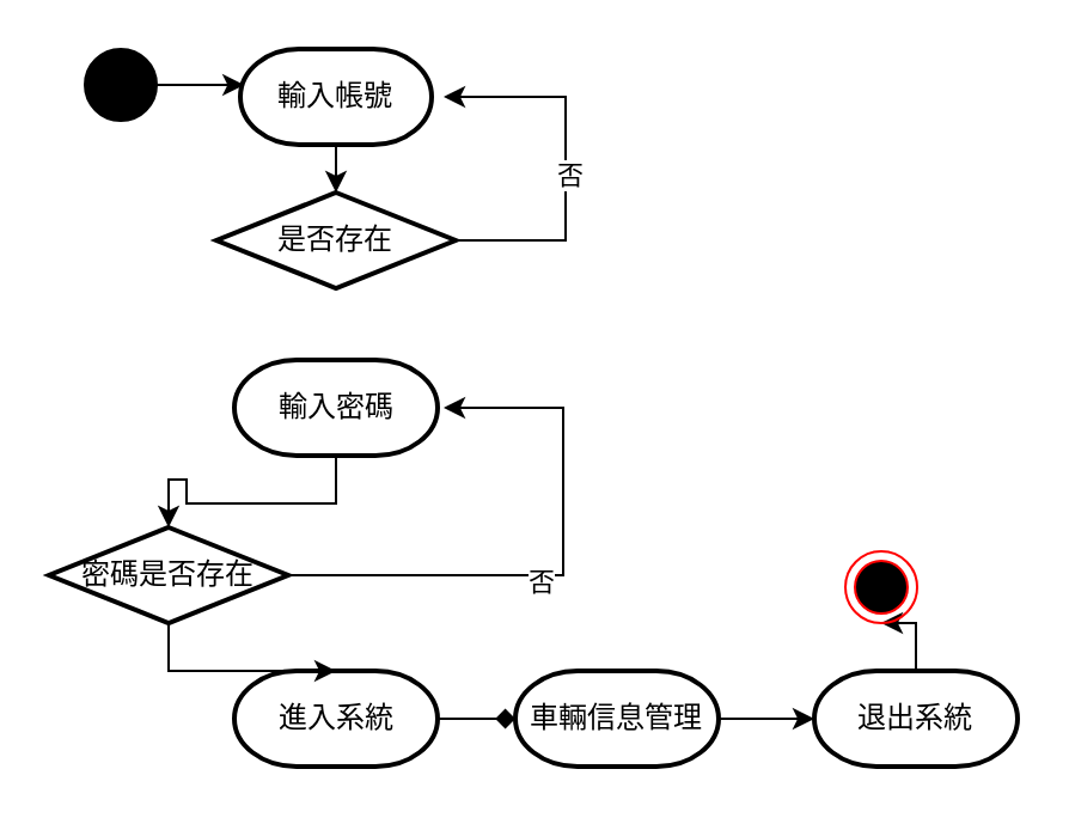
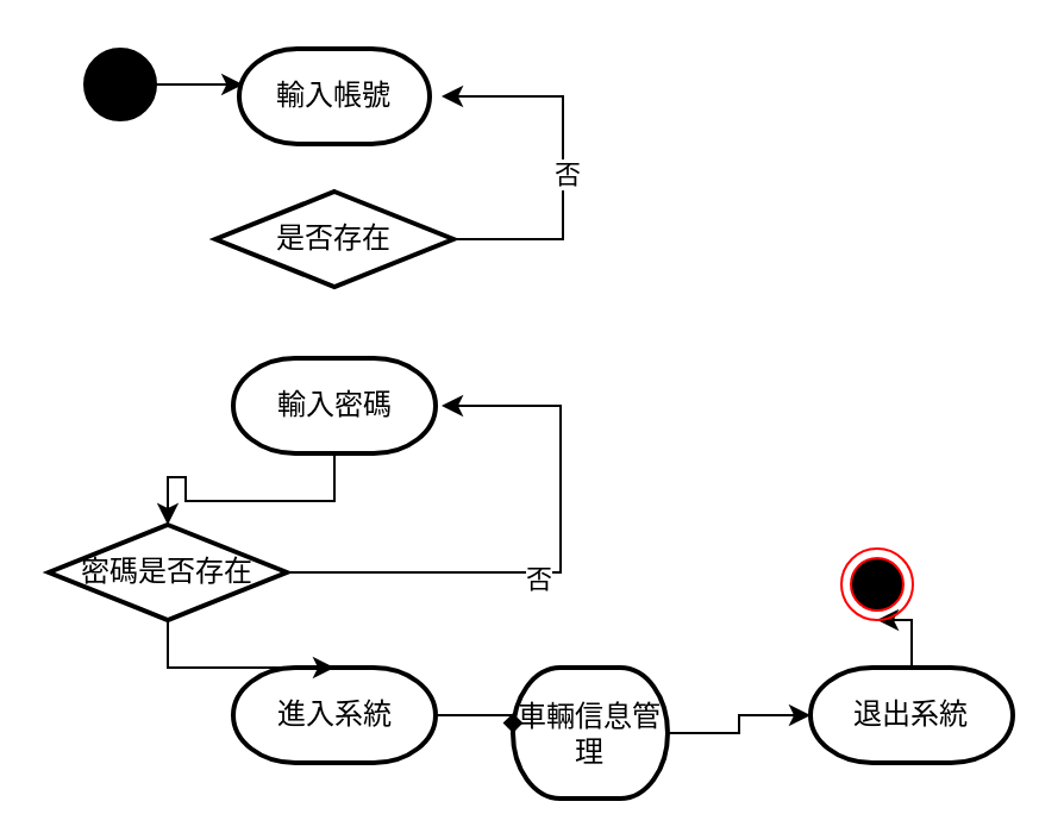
  <mxCell id="0" />
  <mxCell id="1" parent="0" />
  <mxCell id="2" value="" style="ellipse;whiteSpace=wrap;html=1;aspect=fixed;fillColor=#000000;" vertex="1" parent="1"><mxGeometry x="35" y="20" width="30" height="30" as="geometry" /></mxCell>
  <mxCell id="3" value="輸入帳號" style="strokeWidth=2;html=1;shape=mxgraph.flowchart.terminator;whiteSpace=wrap;" vertex="1" parent="1"><mxGeometry x="100" y="20" width="80" height="40" as="geometry" /></mxCell>
  <mxCell id="4" style="edgeStyle=orthogonalEdgeStyle;rounded=0;orthogonalLoop=1;jettySize=auto;html=1;" edge="1" parent="1" source="6"><mxGeometry relative="1" as="geometry"><mxPoint x="185" y="40" as="targetPoint" /><Array as="points"><mxPoint x="236" y="100" /><mxPoint x="236" y="40" /></Array></mxGeometry></mxCell>
  <mxCell id="5" value="否" style="edgeLabel;html=1;align=center;verticalAlign=middle;resizable=0;points=[];" vertex="1" connectable="0" parent="4"><mxGeometry x="-0.063" y="-1" relative="1" as="geometry"><mxPoint as="offset" /></mxGeometry></mxCell>
  <mxCell id="6" value="是否存在" style="strokeWidth=2;html=1;shape=mxgraph.flowchart.decision;whiteSpace=wrap;" vertex="1" parent="1"><mxGeometry x="90" y="80" width="100" height="40" as="geometry" /></mxCell>
  <mxCell id="7" value="輸入密碼" style="strokeWidth=2;html=1;shape=mxgraph.flowchart.terminator;whiteSpace=wrap;" vertex="1" parent="1"><mxGeometry x="97.5" y="150" width="85" height="40" as="geometry" /></mxCell>
  <mxCell id="8" style="edgeStyle=orthogonalEdgeStyle;rounded=0;orthogonalLoop=1;jettySize=auto;html=1;exitX=1;exitY=0.5;exitDx=0;exitDy=0;exitPerimeter=0;" edge="1" parent="1" source="10"><mxGeometry relative="1" as="geometry"><mxPoint x="185" y="170" as="targetPoint" /><Array as="points"><mxPoint x="235" y="240" /><mxPoint x="235" y="170" /></Array></mxGeometry></mxCell>
  <mxCell id="9" value="否" style="edgeLabel;html=1;align=center;verticalAlign=middle;resizable=0;points=[];" vertex="1" connectable="0" parent="8"><mxGeometry x="-0.106" y="-2" relative="1" as="geometry"><mxPoint as="offset" /></mxGeometry></mxCell>
  <mxCell id="10" value="密碼是否存在" style="strokeWidth=2;html=1;shape=mxgraph.flowchart.decision;whiteSpace=wrap;" vertex="1" parent="1"><mxGeometry x="20" y="220" width="100" height="40" as="geometry" /></mxCell>
  <mxCell id="11" value="進入系統" style="strokeWidth=2;html=1;shape=mxgraph.flowchart.terminator;whiteSpace=wrap;" vertex="1" parent="1"><mxGeometry x="97.5" y="280" width="85" height="40" as="geometry" /></mxCell>
- <mxCell id="12" value="車輛信息管理" style="strokeWidth=2;html=1;shape=mxgraph.flowchart.terminator;whiteSpace=wrap;" vertex="1" parent="1"><mxGeometry x="215" y="280" width="85" height="40" as="geometry" /></mxCell>
+ <mxCell id="12" value="車輛信息管理" style="strokeWidth=2;html=1;shape=mxgraph.flowchart.terminator;whiteSpace=wrap;" vertex="1" parent="1"><mxGeometry x="215" y="280" width="65" height="55" as="geometry" /></mxCell>
  <mxCell id="13" style="edgeStyle=orthogonalEdgeStyle;rounded=0;orthogonalLoop=1;jettySize=auto;html=1;entryX=0.5;entryY=1;entryDx=0;entryDy=0;" edge="1" parent="1" source="14" target="21"><mxGeometry relative="1" as="geometry" /></mxCell>
  <mxCell id="14" value="退出系統" style="strokeWidth=2;html=1;shape=mxgraph.flowchart.terminator;whiteSpace=wrap;" vertex="1" parent="1"><mxGeometry x="340" y="280" width="85" height="40" as="geometry" /></mxCell>
  <mxCell id="15" style="edgeStyle=orthogonalEdgeStyle;rounded=0;orthogonalLoop=1;jettySize=auto;html=1;exitX=1;exitY=0.5;exitDx=0;exitDy=0;entryX=0.02;entryY=0.371;entryDx=0;entryDy=0;entryPerimeter=0;" edge="1" parent="1" source="2" target="3"><mxGeometry relative="1" as="geometry" /></mxCell>
- <mxCell id="16" style="edgeStyle=orthogonalEdgeStyle;rounded=0;orthogonalLoop=1;jettySize=auto;html=1;exitX=0.5;exitY=1;exitDx=0;exitDy=0;exitPerimeter=0;entryX=0.5;entryY=0;entryDx=0;entryDy=0;entryPerimeter=0;" edge="1" parent="1" source="3" target="6"><mxGeometry relative="1" as="geometry" /></mxCell>
  <mxCell id="17" style="edgeStyle=orthogonalEdgeStyle;rounded=0;orthogonalLoop=1;jettySize=auto;html=1;exitX=0.5;exitY=1;exitDx=0;exitDy=0;exitPerimeter=0;entryX=0.5;entryY=0;entryDx=0;entryDy=0;entryPerimeter=0;" edge="1" parent="1" source="7" target="10"><mxGeometry relative="1" as="geometry" /></mxCell>
  <mxCell id="18" style="edgeStyle=orthogonalEdgeStyle;rounded=0;orthogonalLoop=1;jettySize=auto;html=1;exitX=0.5;exitY=1;exitDx=0;exitDy=0;exitPerimeter=0;entryX=0.5;entryY=0;entryDx=0;entryDy=0;entryPerimeter=0;" edge="1" parent="1" source="10" target="11"><mxGeometry relative="1" as="geometry" /></mxCell>
  <mxCell id="19" style="edgeStyle=orthogonalEdgeStyle;rounded=0;orthogonalLoop=1;jettySize=auto;html=1;exitX=1;exitY=0.5;exitDx=0;exitDy=0;exitPerimeter=0;entryX=0;entryY=0.5;entryDx=0;entryDy=0;entryPerimeter=0;endArrow=diamond;" edge="1" parent="1" source="11" target="12"><mxGeometry relative="1" as="geometry" /></mxCell>
  <mxCell id="20" style="edgeStyle=orthogonalEdgeStyle;rounded=0;orthogonalLoop=1;jettySize=auto;html=1;exitX=1;exitY=0.5;exitDx=0;exitDy=0;exitPerimeter=0;entryX=0;entryY=0.5;entryDx=0;entryDy=0;entryPerimeter=0;" edge="1" parent="1" source="12" target="14"><mxGeometry relative="1" as="geometry" /></mxCell>
  <mxCell id="21" value="" style="ellipse;html=1;shape=endState;fillColor=#000000;strokeColor=#ff0000;" vertex="1" parent="1"><mxGeometry x="353" y="230" width="30" height="30" as="geometry" /></mxCell>
